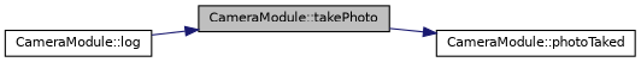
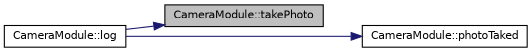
  digraph {
    rankdir=LR
    node [color=black fillcolor=white fontname=Helvetica fontsize=10 shape=record style=filled]
    edge [color=midnightblue fontname=Helvetica fontsize=10 labelfontname=Helvetica labelfontsize=10 style=solid]
    n1 [fillcolor=grey75 fontcolor=black height=0.2 label="CameraModule::takePhoto" width=0.4]
    n2 [height=0.2 label="CameraModule::photoTaked" width=0.4]
    n3 [height=0.2 label="CameraModule::log" width=0.4]
-   n1 -> n2
+   n3 -> n2
    n3 -> n1
  }
